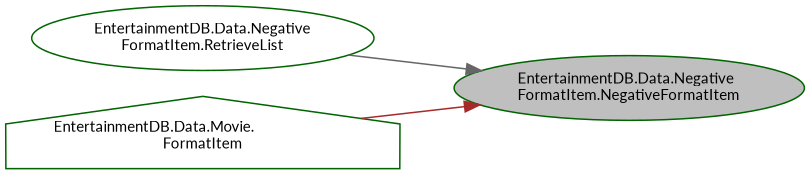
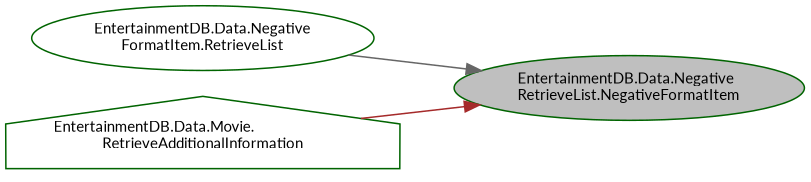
  digraph {
    fontname=Lato
    rankdir=RL
    node [color=darkgreen fillcolor=white fontname=Lato fontsize=10 shape=ellipse style=filled]
    edge [dir=back fontname=Lato fontsize=10 labelfontname=Helvetica labelfontsize=10 style=solid]
-   n1 [fillcolor=grey75 fontcolor=black height=0.2 label="EntertainmentDB.Data.Negative\lFormatItem.NegativeFormatItem" width=0.4]
+   n1 [fillcolor=grey75 fontcolor=black height=0.2 label="EntertainmentDB.Data.Negative\lRetrieveList.NegativeFormatItem" width=0.4]
    n2 [height=0.2 label="EntertainmentDB.Data.Negative\lFormatItem.RetrieveList" width=0.4]
-   n3 [height=0.2 label="EntertainmentDB.Data.Movie.\lFormatItem" shape=house width=0.4]
+   n3 [height=0.2 label="EntertainmentDB.Data.Movie.\lRetrieveAdditionalInformation" shape=house width=0.4]
    n1 -> n2 [color=gray40]
    n1 -> n3 [color=brown]
  }
